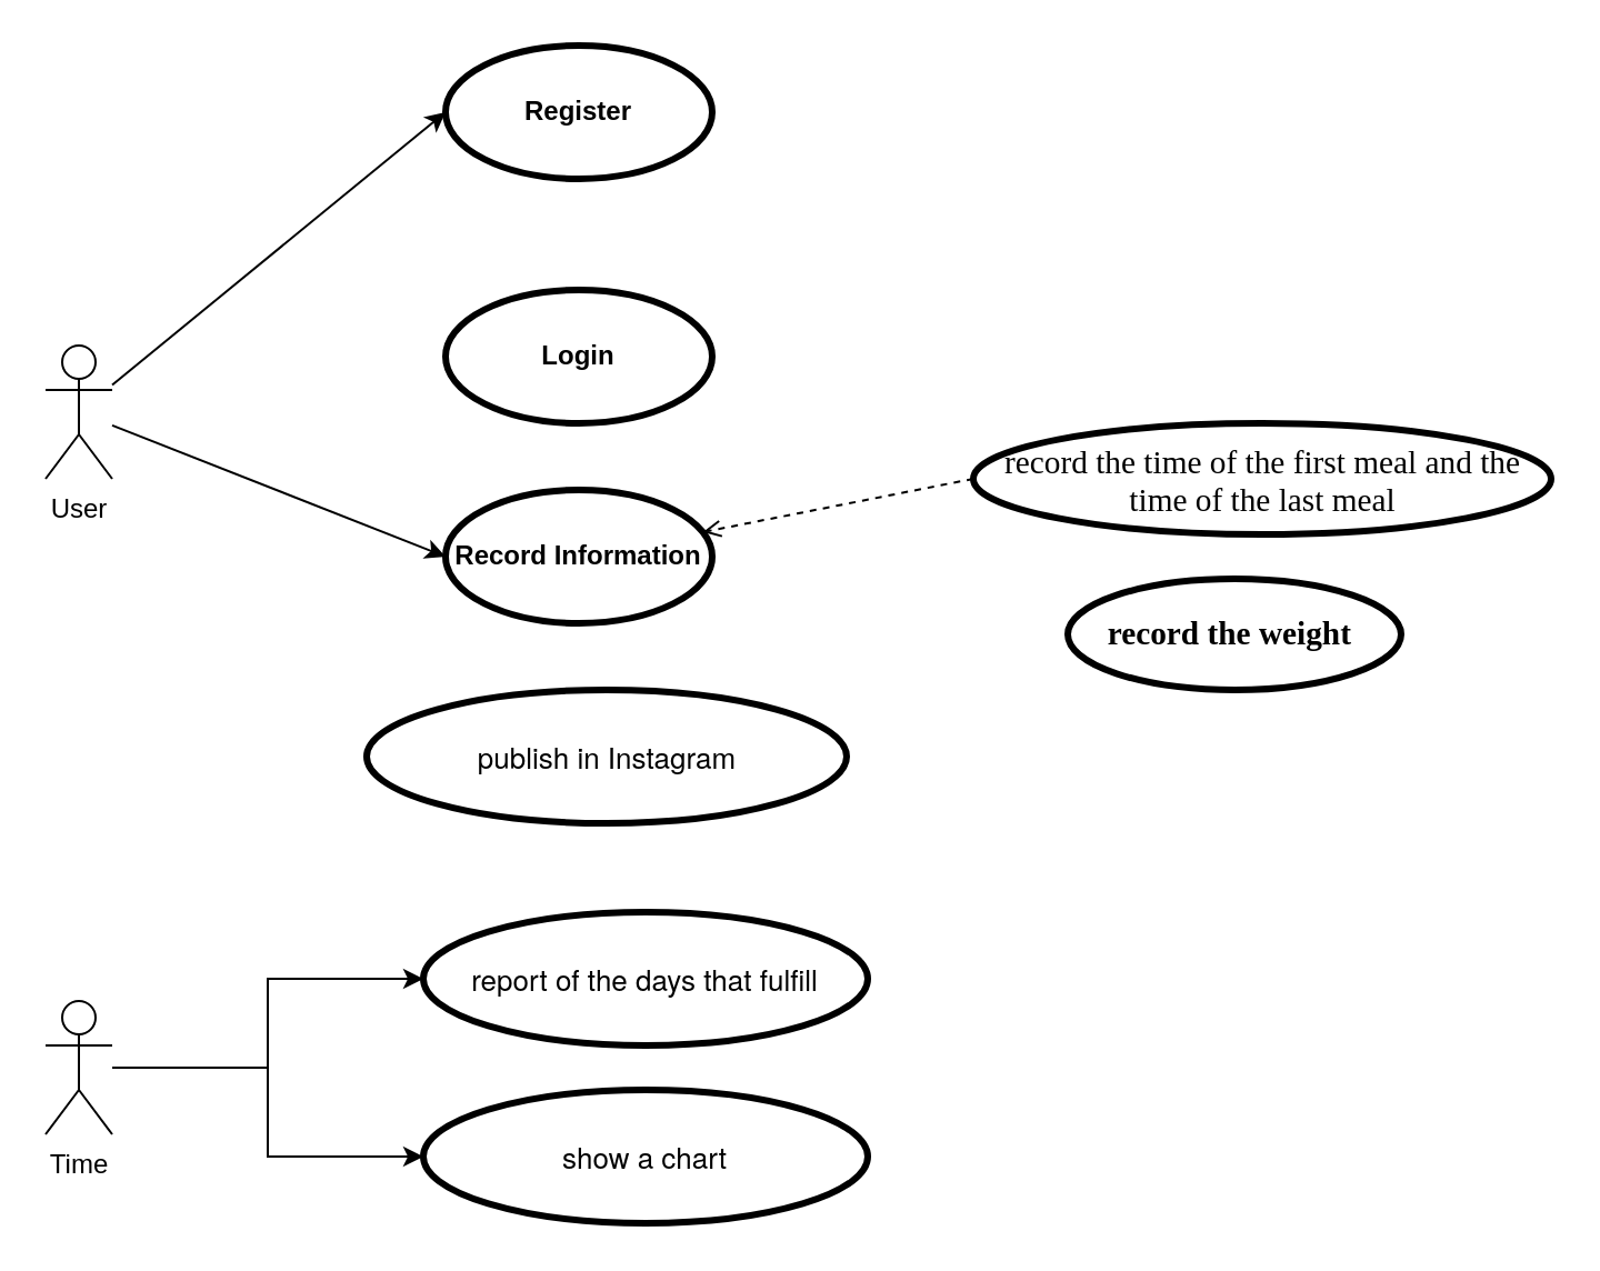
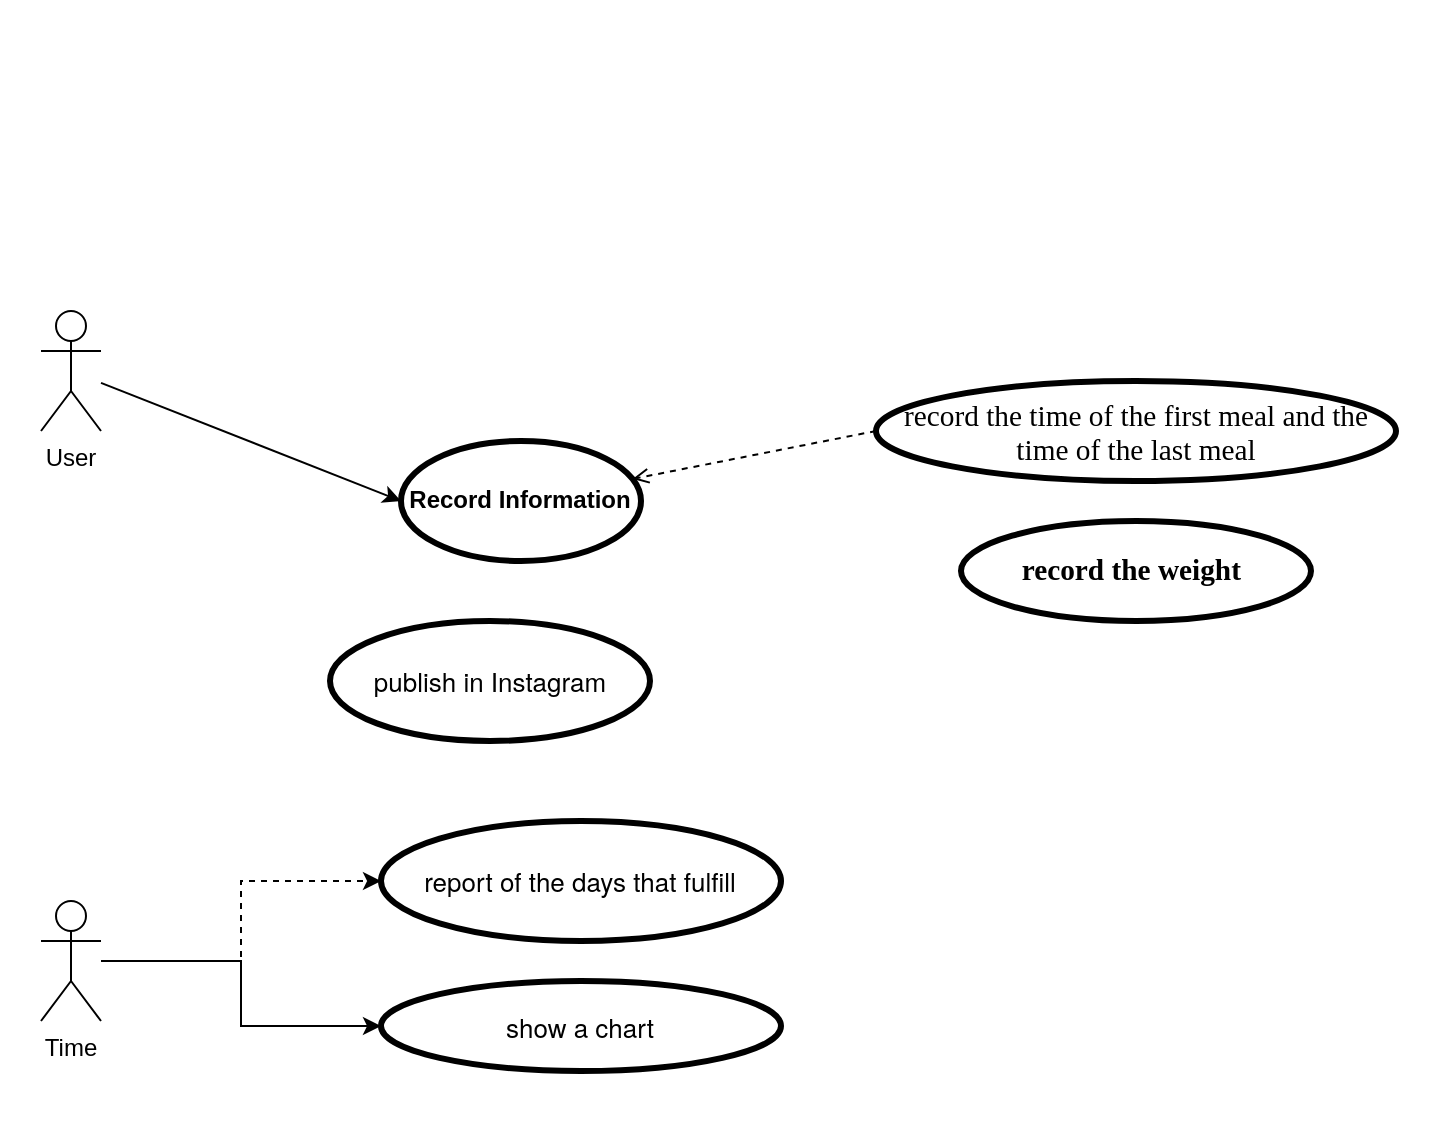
  <mxCell id="0" />
  <mxCell id="1" parent="0" />
- <mxCell id="2" style="edgeStyle=none;rounded=0;orthogonalLoop=1;jettySize=auto;html=1;entryX=0;entryY=0.5;entryDx=0;entryDy=0;" edge="1" parent="1" source="4" target="8"><mxGeometry relative="1" as="geometry" /></mxCell>
  <mxCell id="3" style="edgeStyle=none;rounded=0;orthogonalLoop=1;jettySize=auto;html=1;entryX=0;entryY=0.5;entryDx=0;entryDy=0;" edge="1" parent="1" source="4" target="16"><mxGeometry relative="1" as="geometry" /></mxCell>
  <mxCell id="4" value="User" style="shape=umlActor;verticalLabelPosition=bottom;verticalAlign=top;html=1;outlineConnect=0;" vertex="1" parent="1"><mxGeometry x="20" y="155" width="30" height="60" as="geometry" /></mxCell>
- <mxCell id="5" value="" style="edgeStyle=orthogonalEdgeStyle;rounded=0;orthogonalLoop=1;jettySize=auto;html=1;" edge="1" parent="1" source="7" target="11"><mxGeometry relative="1" as="geometry" /></mxCell>
+ <mxCell id="5" value="" style="edgeStyle=orthogonalEdgeStyle;rounded=0;orthogonalLoop=1;jettySize=auto;html=1;dashed=1;" edge="1" parent="1" source="7" target="11"><mxGeometry relative="1" as="geometry" /></mxCell>
  <mxCell id="6" style="edgeStyle=orthogonalEdgeStyle;rounded=0;orthogonalLoop=1;jettySize=auto;html=1;" edge="1" parent="1" source="7" target="13"><mxGeometry relative="1" as="geometry" /></mxCell>
  <mxCell id="7" value="Time" style="shape=umlActor;verticalLabelPosition=bottom;verticalAlign=top;html=1;outlineConnect=0;" vertex="1" parent="1"><mxGeometry x="20" y="450" width="30" height="60" as="geometry" /></mxCell>
- <mxCell id="8" value="Register" style="shape=ellipse;html=1;strokeWidth=3;fontStyle=1;whiteSpace=wrap;align=center;perimeter=ellipsePerimeter;" vertex="1" parent="1"><mxGeometry x="200" y="20" width="120" height="60" as="geometry" /></mxCell>
  <mxCell id="9" style="html=1;verticalAlign=bottom;labelBackgroundColor=none;endArrow=open;endFill=0;dashed=1;fontFamily=Helvetica;fontSize=11;fontColor=default;align=center;strokeColor=default;edgeStyle=none;exitX=0;exitY=0.5;exitDx=0;exitDy=0;" edge="1" parent="1" source="10" target="16"><mxGeometry relative="1" as="geometry" /></mxCell>
  <mxCell id="10" value="&lt;span style=&quot;font-weight: 400; background-color: initial; font-family: TimesNewRomanPSMT; font-size: 11pt;&quot;&gt;&lt;br&gt;record the time of the first meal and the time of the&amp;nbsp;&lt;/span&gt;&lt;span style=&quot;font-weight: 400; background-color: initial; font-family: TimesNewRomanPSMT; font-size: 11pt;&quot;&gt;last meal&lt;/span&gt;&lt;br&gt;&lt;div style=&quot;font-weight: 400;&quot; title=&quot;Page 1&quot; class=&quot;page&quot;&gt;&lt;div class=&quot;layoutArea&quot;&gt;&lt;br&gt;&lt;/div&gt;&lt;/div&gt;" style="shape=ellipse;html=1;strokeWidth=3;fontStyle=1;whiteSpace=wrap;align=center;perimeter=ellipsePerimeter;" vertex="1" parent="1"><mxGeometry x="437.5" y="190" width="260" height="50" as="geometry" /></mxCell>
  <mxCell id="11" value="&lt;p style=&quot;margin: 0px; font-variant-numeric: normal; font-variant-east-asian: normal; font-weight: 400; font-stretch: normal; font-size: 13px; line-height: normal; font-family: &amp;quot;Helvetica Neue&amp;quot;; text-align: start;&quot; class=&quot;p1&quot;&gt;report of the days that fulfill&lt;/p&gt;" style="shape=ellipse;html=1;strokeWidth=3;fontStyle=1;whiteSpace=wrap;align=center;perimeter=ellipsePerimeter;" vertex="1" parent="1"><mxGeometry x="190" y="410" width="200" height="60" as="geometry" /></mxCell>
- <mxCell id="12" value="&lt;p style=&quot;margin: 0px; font-variant-numeric: normal; font-variant-east-asian: normal; font-weight: 400; font-stretch: normal; font-size: 13px; line-height: normal; font-family: &amp;quot;Helvetica Neue&amp;quot;; text-align: start;&quot; class=&quot;p1&quot;&gt;publish in Instagram&lt;/p&gt;" style="shape=ellipse;html=1;strokeWidth=3;fontStyle=1;whiteSpace=wrap;align=center;perimeter=ellipsePerimeter;" vertex="1" parent="1"><mxGeometry x="164.5" y="310" width="216" height="60" as="geometry" /></mxCell>
- <mxCell id="13" value="&lt;p style=&quot;margin: 0px; font-variant-numeric: normal; font-variant-east-asian: normal; font-weight: 400; font-stretch: normal; font-size: 13px; line-height: normal; font-family: &amp;quot;Helvetica Neue&amp;quot;; text-align: start;&quot; class=&quot;p1&quot;&gt;show a chart&lt;/p&gt;" style="shape=ellipse;html=1;strokeWidth=3;fontStyle=1;whiteSpace=wrap;align=center;perimeter=ellipsePerimeter;" vertex="1" parent="1"><mxGeometry x="190" y="490" width="200" height="60" as="geometry" /></mxCell>
- <mxCell id="14" value="&lt;br&gt;  &lt;br&gt; &lt;br&gt;&lt;span style=&quot;font-family: TimesNewRomanPSMT; font-size: 11pt; background-color: initial;&quot;&gt;&lt;br&gt;&lt;br&gt;&lt;br&gt;record the weight&amp;nbsp;&lt;/span&gt;&lt;br&gt;&lt;div title=&quot;Page 1&quot; class=&quot;page&quot;&gt;&lt;div class=&quot;layoutArea&quot;&gt;&lt;div class=&quot;column&quot;&gt;&lt;ol style=&quot;list-style-type: none&quot;&gt;&lt;li&gt;&lt;br&gt;      &lt;/li&gt;&lt;br&gt;     &lt;/ol&gt;&lt;br&gt;    &lt;/div&gt;&lt;br&gt;   &lt;/div&gt;&lt;br&gt;  &lt;/div&gt;" style="shape=ellipse;html=1;strokeWidth=3;fontStyle=1;whiteSpace=wrap;align=center;perimeter=ellipsePerimeter;" vertex="1" parent="1"><mxGeometry x="480" y="260" width="150" height="50" as="geometry" /></mxCell>
- <mxCell id="15" value="Login" style="shape=ellipse;html=1;strokeWidth=3;fontStyle=1;whiteSpace=wrap;align=center;perimeter=ellipsePerimeter;" vertex="1" parent="1"><mxGeometry x="200" y="130" width="120" height="60" as="geometry" /></mxCell>
+ <mxCell id="12" value="&lt;p style=&quot;margin: 0px; font-variant-numeric: normal; font-variant-east-asian: normal; font-weight: 400; font-stretch: normal; font-size: 13px; line-height: normal; font-family: &amp;quot;Helvetica Neue&amp;quot;; text-align: start;&quot; class=&quot;p1&quot;&gt;publish in Instagram&lt;/p&gt;" style="shape=ellipse;html=1;strokeWidth=3;fontStyle=1;whiteSpace=wrap;align=center;perimeter=ellipsePerimeter;" vertex="1" parent="1"><mxGeometry x="164.5" y="310" width="160" height="60" as="geometry" /></mxCell>
+ <mxCell id="13" value="&lt;p style=&quot;margin: 0px; font-variant-numeric: normal; font-variant-east-asian: normal; font-weight: 400; font-stretch: normal; font-size: 13px; line-height: normal; font-family: &amp;quot;Helvetica Neue&amp;quot;; text-align: start;&quot; class=&quot;p1&quot;&gt;show a chart&lt;/p&gt;" style="shape=ellipse;html=1;strokeWidth=3;fontStyle=1;whiteSpace=wrap;align=center;perimeter=ellipsePerimeter;" vertex="1" parent="1"><mxGeometry x="190" y="490" width="200" height="45" as="geometry" /></mxCell>
+ <mxCell id="14" value="&lt;br&gt;  &lt;br&gt; &lt;br&gt;&lt;span style=&quot;font-family: TimesNewRomanPSMT; font-size: 11pt; background-color: initial;&quot;&gt;&lt;br&gt;&lt;br&gt;&lt;br&gt;record the weight&amp;nbsp;&lt;/span&gt;&lt;br&gt;&lt;div title=&quot;Page 1&quot; class=&quot;page&quot;&gt;&lt;div class=&quot;layoutArea&quot;&gt;&lt;div class=&quot;column&quot;&gt;&lt;ol style=&quot;list-style-type: none&quot;&gt;&lt;li&gt;&lt;br&gt;      &lt;/li&gt;&lt;br&gt;     &lt;/ol&gt;&lt;br&gt;    &lt;/div&gt;&lt;br&gt;   &lt;/div&gt;&lt;br&gt;  &lt;/div&gt;" style="shape=ellipse;html=1;strokeWidth=3;fontStyle=1;whiteSpace=wrap;align=center;perimeter=ellipsePerimeter;" vertex="1" parent="1"><mxGeometry x="480" y="260" width="175" height="50" as="geometry" /></mxCell>
  <mxCell id="16" value="Record Information" style="shape=ellipse;html=1;strokeWidth=3;fontStyle=1;whiteSpace=wrap;align=center;perimeter=ellipsePerimeter;" vertex="1" parent="1"><mxGeometry x="200" y="220" width="120" height="60" as="geometry" /></mxCell>
